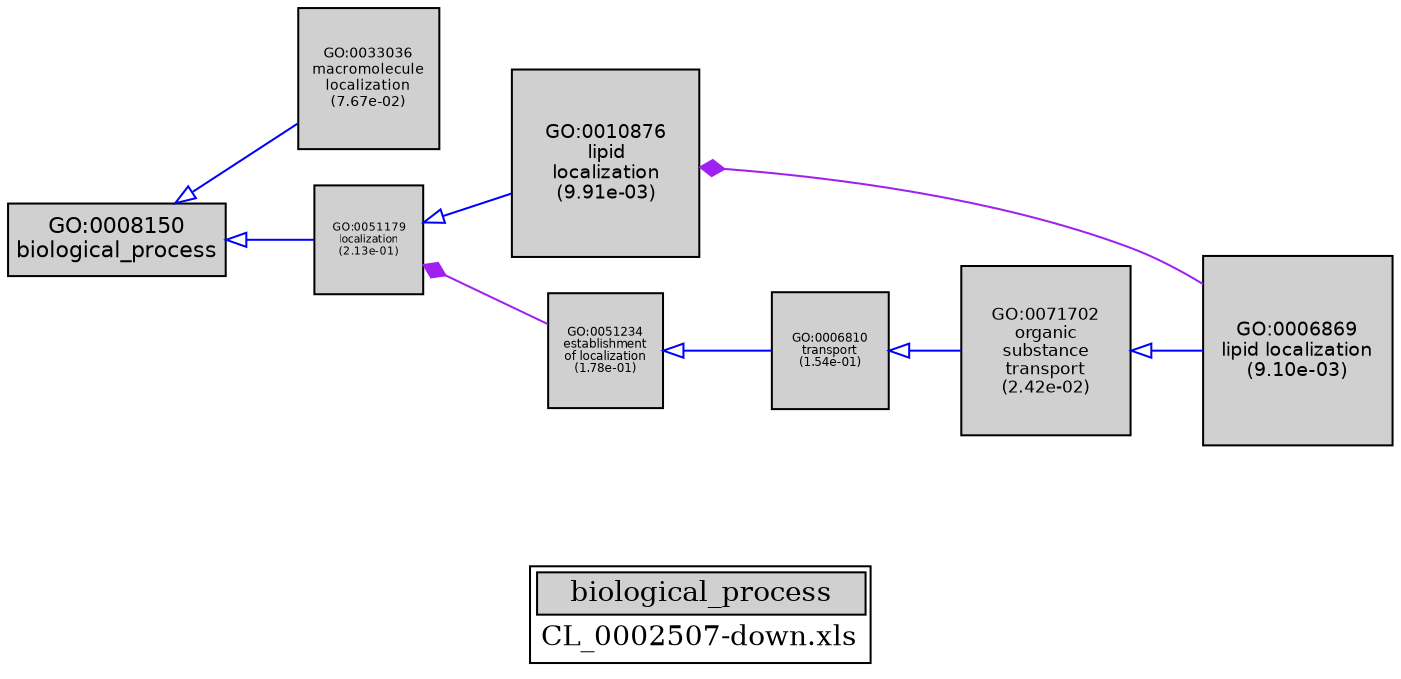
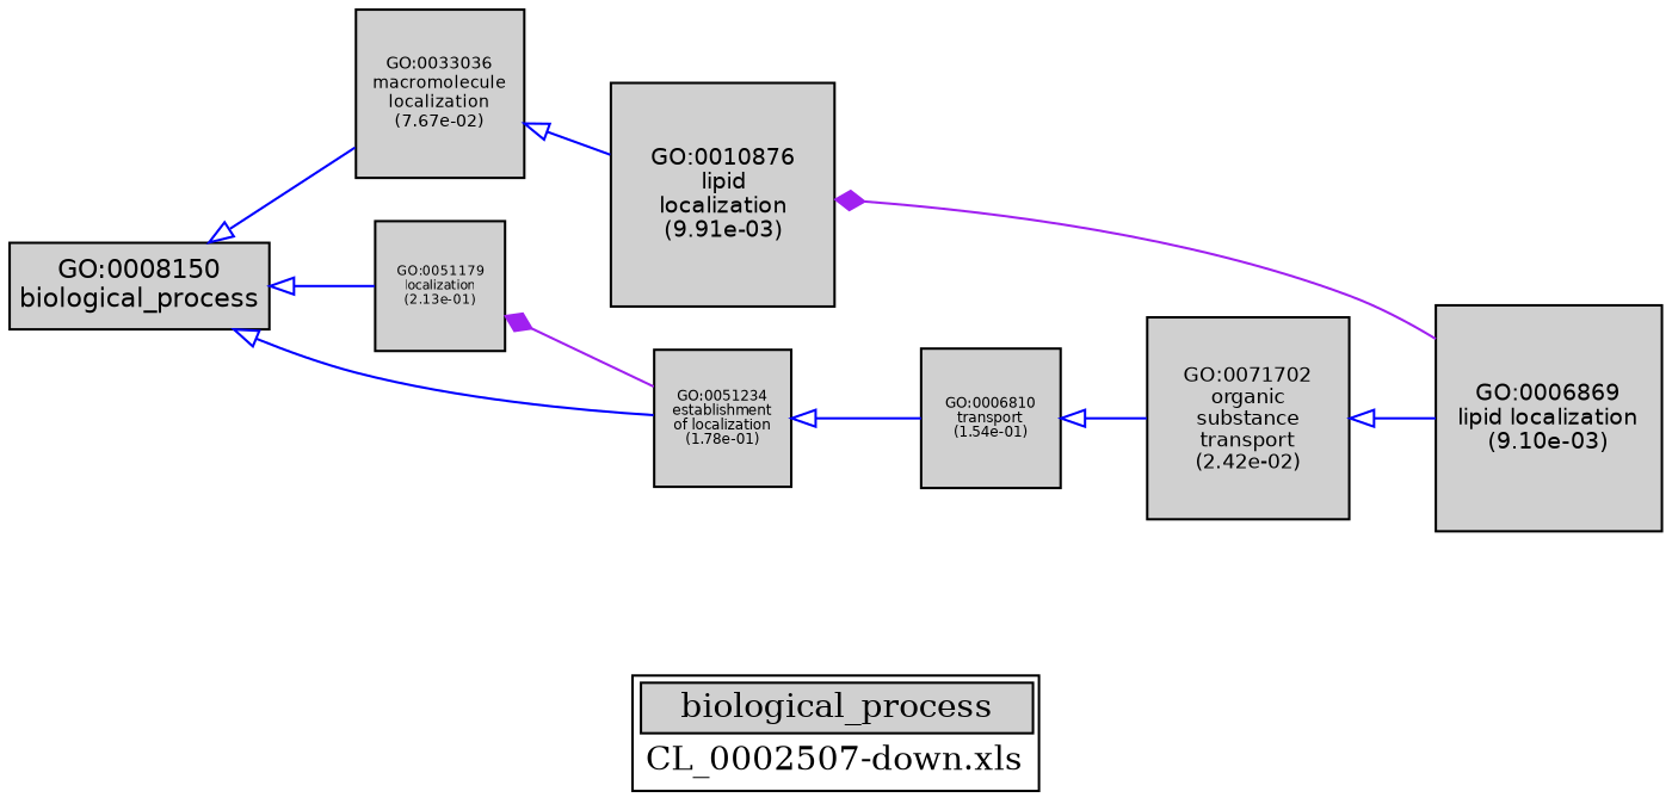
  digraph {
    bgcolor="#FFFFFF"
    label=<<TABLE COLOR="black" BGCOLOR="white"><TR><TD COLSPAN="2" BGCOLOR="#D0D0D0"><FONT COLOR="black">biological_process</FONT></TD></TR><TR><TD BORDER="0">CL_0002507-down.xls</TD></TR></TABLE>>
    rankdir=LR
    node [color=black fillcolor="#D0D0D0" fixedsize=true fontcolor=black fontname=Helvetica shape=box style=filled]
    edge [arrowtail=empty color=blue dir=back weight=5.0]
    n1 [fontsize=6.97026796056 height=0.9680927723 label=<<TABLE BORDER="0"><TR><TD>GO:0033036<BR/>macromolecule<BR/>localization<BR/>(7.67e-02)</TD></TR></TABLE>> width=0.9680927723]
    n2 [fontsize=5.42898718531 height=0.75402599796 label=<<TABLE BORDER="0"><TR><TD>GO:0051179<BR/>localization<BR/>(2.13e-01)</TD></TR></TABLE>> width=0.75402599796]
    n3 [fontsize=8.37732990348 height=1.16351804215 label=<<TABLE BORDER="0"><TR><TD>GO:0071702<BR/>organic<BR/>substance<BR/>transport<BR/>(2.42e-02)</TD></TR></TABLE>> width=1.16351804215]
    n4 [fontsize=5.76243927841 height=0.800338788668 label=<<TABLE BORDER="0"><TR><TD>GO:0006810<BR/>transport<BR/>(1.54e-01)</TD></TR></TABLE>> width=0.800338788668]
    n5 [fontsize=5.73189517007 height=0.796096551398 label=<<TABLE BORDER="0"><TR><TD>GO:0051234<BR/>establishment<BR/>of localization<BR/>(1.78e-01)</TD></TR></TABLE>> width=0.796096551398]
    n6 [fontsize=9.32162762889 height=1.29467050401 label=<<TABLE BORDER="0"><TR><TD>GO:0010876<BR/>lipid<BR/>localization<BR/>(9.91e-03)</TD></TR></TABLE>> width=1.29467050401]
    n7 [fontsize=9.40673817173 height=1.30649141274 label=<<TABLE BORDER="0"><TR><TD>GO:0006869<BR/>lipid localization<BR/>(9.10e-03)</TD></TR></TABLE>> width=1.30649141274]
    n8 [fontsize=10.8 label=<<TABLE BORDER="0"><TR><TD>GO:0008150<BR/>biological_process</TD></TR></TABLE>> width=1.5]
    subgraph sub_1 {
      n1
      n2
      n3
      n4
      n5
      n6
      n7
      n8
    }
    subgraph sub_2 {
      subgraph sub_3 {
        subgraph sub_4 {
        }
        subgraph sub_5 {
        }
      }
      subgraph sub_6 {
        n2
        n5
        n6
        n7
      }
      subgraph sub_7 {
        n1
        n2
        n3
        n4
        n5
        n6
        n7
        n8
      }
    }
-   n2 -> n6
+   n1 -> n6
    n2 -> n5 [arrowtail=diamond color=purple weight=2.5]
    n3 -> n7
    n4 -> n3
    n5 -> n4
    n6 -> n7 [arrowtail=diamond color=purple weight=2.5]
    n8 -> n1
    n8 -> n2
+   n8 -> n5
  }
